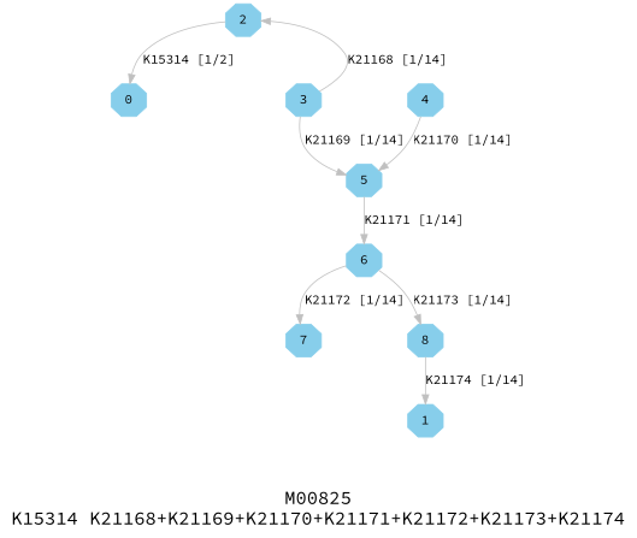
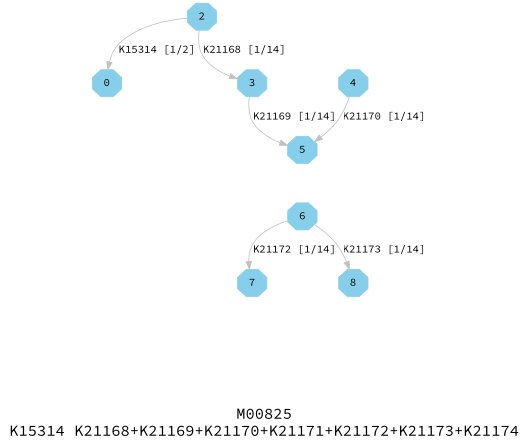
  digraph {
    fontname="Source Code Pro"
    fontsize=20
    label="M00825\nK15314 K21168+K21169+K21170+K21171+K21172+K21173+K21174"
    node [color=skyblue fontname="Source Code Pro" shape=octagon style=filled]
    edge [color=grey fontname="Source Code Pro"]
    0 [height=.3 width=.3]
-   1 [height=.3 width=.3]
    2 [height=.3 width=.3]
    3 [height=.3 width=.3]
    4 [height=.3 width=.3]
    5 [height=.3 width=.3]
    6 [height=.3 width=.3]
    7 [height=.3 width=.3]
    8 [height=.3 width=.3]
    subgraph sub_1 {
      0
-     1
      2
      3
      4
      5
      6
      7
      8
    }
    2 -> 0 [label="K15314 [1/2]"]
-   3 -> 2 [label="K21168 [1/14]"]
+   2 -> 3 [label="K21168 [1/14]"]
    3 -> 5 [label="K21169 [1/14]"]
    4 -> 5 [label="K21170 [1/14]"]
-   5 -> 6 [label="K21171 [1/14]"]
    6 -> 7 [label="K21172 [1/14]"]
    6 -> 8 [label="K21173 [1/14]"]
-   8 -> 1 [label="K21174 [1/14]"]
  }
